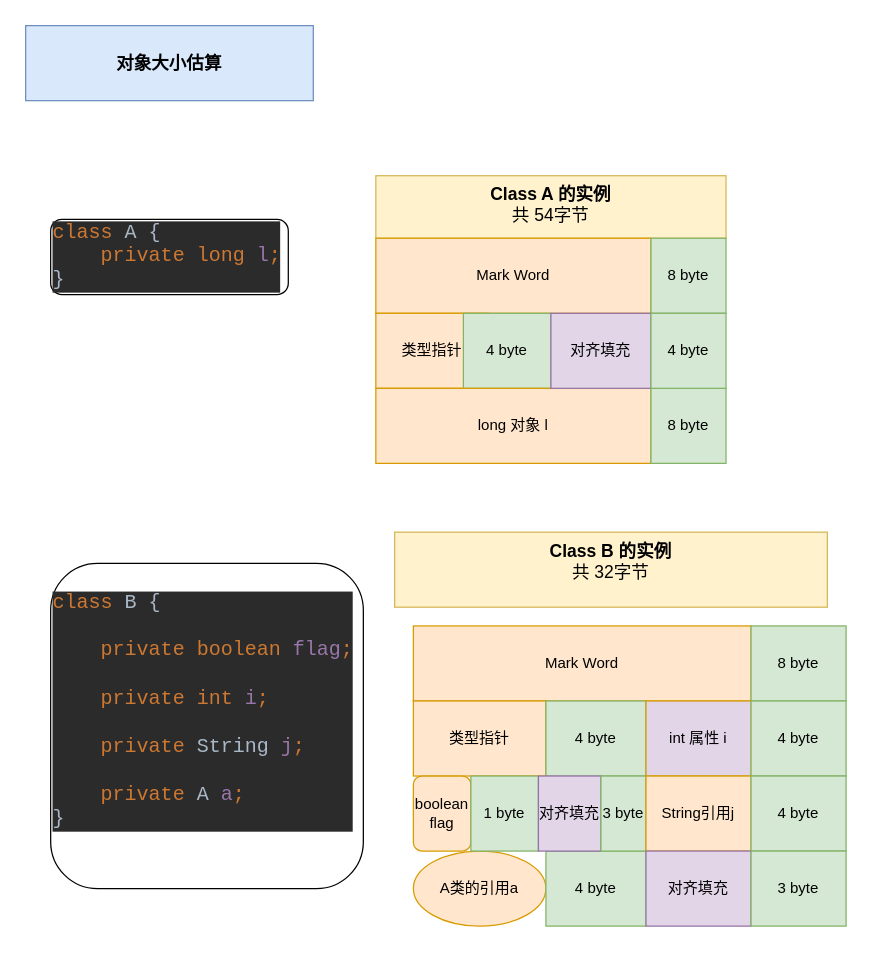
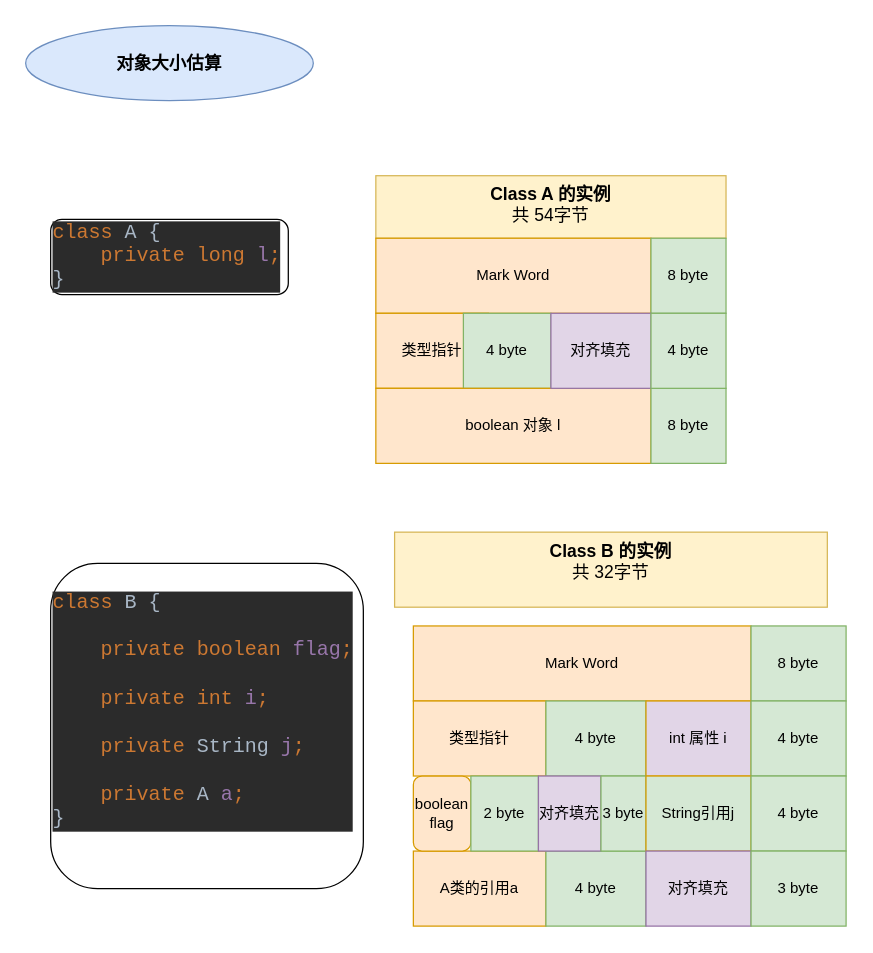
  <mxCell id="0" />
  <mxCell id="1" parent="0" />
  <mxCell id="2" value="&lt;font style=&quot;font-size: 14px&quot;&gt;&lt;b&gt;Class A 的实例&lt;/b&gt;&lt;br&gt;共 54字节&lt;/font&gt;" style="rounded=0;whiteSpace=wrap;html=1;verticalAlign=top;fillColor=#fff2cc;strokeColor=#d6b656;" vertex="1" parent="1"><mxGeometry x="300" y="140" width="280" height="50" as="geometry" /></mxCell>
  <mxCell id="3" value="Mark Word" style="rounded=0;whiteSpace=wrap;html=1;fillColor=#ffe6cc;strokeColor=#d79b00;" vertex="1" parent="1"><mxGeometry x="300" y="190" width="220" height="60" as="geometry" /></mxCell>
  <mxCell id="4" value="8 byte" style="rounded=0;whiteSpace=wrap;html=1;fillColor=#d5e8d4;strokeColor=#82b366;" vertex="1" parent="1"><mxGeometry x="520" y="190" width="60" height="60" as="geometry" /></mxCell>
  <mxCell id="5" value="类型指针" style="rounded=0;whiteSpace=wrap;html=1;fillColor=#ffe6cc;strokeColor=#d79b00;" vertex="1" parent="1"><mxGeometry x="300" y="250" width="90" height="60" as="geometry" /></mxCell>
  <mxCell id="6" value="4 byte" style="rounded=0;whiteSpace=wrap;html=1;fillColor=#d5e8d4;strokeColor=#82b366;" vertex="1" parent="1"><mxGeometry x="370" y="250" width="70" height="60" as="geometry" /></mxCell>
- <mxCell id="7" value="long 对象 l" style="rounded=0;whiteSpace=wrap;html=1;fillColor=#ffe6cc;strokeColor=#d79b00;" vertex="1" parent="1"><mxGeometry x="300" y="310" width="220" height="60" as="geometry" /></mxCell>
+ <mxCell id="7" value="boolean 对象 l" style="rounded=0;whiteSpace=wrap;html=1;fillColor=#ffe6cc;strokeColor=#d79b00;" vertex="1" parent="1"><mxGeometry x="300" y="310" width="220" height="60" as="geometry" /></mxCell>
  <mxCell id="8" value="8 byte" style="rounded=0;whiteSpace=wrap;html=1;fillColor=#d5e8d4;strokeColor=#82b366;" vertex="1" parent="1"><mxGeometry x="520" y="310" width="60" height="60" as="geometry" /></mxCell>
- <mxCell id="9" value="&lt;b&gt;&lt;font style=&quot;font-size: 14px&quot;&gt;对象大小估算&lt;/font&gt;&lt;/b&gt;" style="rounded=0;whiteSpace=wrap;html=1;fillColor=#dae8fc;strokeColor=#6c8ebf;" vertex="1" parent="1"><mxGeometry x="20" y="20" width="230" height="60" as="geometry" /></mxCell>
+ <mxCell id="9" value="&lt;b&gt;&lt;font style=&quot;font-size: 14px&quot;&gt;对象大小估算&lt;/font&gt;&lt;/b&gt;" style="ellipse;whiteSpace=wrap;html=1;fillColor=#dae8fc;strokeColor=#6c8ebf;" vertex="1" parent="1"><mxGeometry x="20" y="20" width="230" height="60" as="geometry" /></mxCell>
  <mxCell id="10" value="&lt;pre style=&quot;background-color: #2b2b2b ; color: #a9b7c6 ; font-family: &amp;#34;courier new&amp;#34; ; font-size: 12.0pt&quot;&gt;&lt;pre style=&quot;font-family: &amp;#34;courier new&amp;#34; ; font-size: 12pt&quot;&gt;&lt;span style=&quot;color: #cc7832&quot;&gt;class &lt;/span&gt;A {&lt;br&gt;    &lt;span style=&quot;color: #cc7832&quot;&gt;private long &lt;/span&gt;&lt;span style=&quot;color: #9876aa&quot;&gt;l&lt;/span&gt;&lt;span style=&quot;color: #cc7832&quot;&gt;;&lt;br&gt;&lt;/span&gt;}&lt;/pre&gt;&lt;/pre&gt;" style="rounded=1;whiteSpace=wrap;html=1;align=left;" vertex="1" parent="1"><mxGeometry x="40" y="175" width="190" height="60" as="geometry" /></mxCell>
  <mxCell id="11" value="对齐填充" style="rounded=0;whiteSpace=wrap;html=1;fillColor=#e1d5e7;strokeColor=#9673a6;" vertex="1" parent="1"><mxGeometry x="440" y="250" width="80" height="60" as="geometry" /></mxCell>
  <mxCell id="12" value="4 byte" style="rounded=0;whiteSpace=wrap;html=1;fillColor=#d5e8d4;strokeColor=#82b366;" vertex="1" parent="1"><mxGeometry x="520" y="250" width="60" height="60" as="geometry" /></mxCell>
  <mxCell id="13" value="&lt;font style=&quot;font-size: 14px&quot;&gt;&lt;b&gt;Class B 的实例&lt;/b&gt;&lt;br&gt;共 32字节&lt;/font&gt;" style="rounded=0;whiteSpace=wrap;html=1;verticalAlign=top;fillColor=#fff2cc;strokeColor=#d6b656;" vertex="1" parent="1"><mxGeometry x="315" y="425" width="346" height="60" as="geometry" /></mxCell>
  <mxCell id="14" value="Mark Word" style="rounded=0;whiteSpace=wrap;html=1;fillColor=#ffe6cc;strokeColor=#d79b00;" vertex="1" parent="1"><mxGeometry x="330" y="500" width="270" height="60" as="geometry" /></mxCell>
  <mxCell id="15" value="8 byte" style="rounded=0;whiteSpace=wrap;html=1;fillColor=#d5e8d4;strokeColor=#82b366;" vertex="1" parent="1"><mxGeometry x="600" y="500" width="76" height="60" as="geometry" /></mxCell>
  <mxCell id="16" value="类型指针" style="rounded=0;whiteSpace=wrap;html=1;fillColor=#ffe6cc;strokeColor=#d79b00;" vertex="1" parent="1"><mxGeometry x="330" y="560" width="106" height="60" as="geometry" /></mxCell>
  <mxCell id="17" value="4 byte" style="rounded=0;whiteSpace=wrap;html=1;fillColor=#d5e8d4;strokeColor=#82b366;" vertex="1" parent="1"><mxGeometry x="436" y="560" width="80" height="60" as="geometry" /></mxCell>
- <mxCell id="18" value="A类的引用a" style="ellipse;whiteSpace=wrap;html=1;fillColor=#ffe6cc;strokeColor=#d79b00;" vertex="1" parent="1"><mxGeometry x="330" y="680" width="106" height="60" as="geometry" /></mxCell>
+ <mxCell id="18" value="A类的引用a" style="rounded=0;whiteSpace=wrap;html=1;fillColor=#ffe6cc;strokeColor=#d79b00;" vertex="1" parent="1"><mxGeometry x="330" y="680" width="106" height="60" as="geometry" /></mxCell>
  <mxCell id="19" value="4 byte" style="rounded=0;whiteSpace=wrap;html=1;fillColor=#d5e8d4;strokeColor=#82b366;" vertex="1" parent="1"><mxGeometry x="436" y="680" width="80" height="60" as="geometry" /></mxCell>
  <mxCell id="20" value="&lt;pre style=&quot;background-color: #2b2b2b ; color: #a9b7c6 ; font-family: &amp;#34;courier new&amp;#34; ; font-size: 12.0pt&quot;&gt;&lt;pre style=&quot;font-family: &amp;#34;courier new&amp;#34; ; font-size: 12pt&quot;&gt;&lt;pre style=&quot;font-family: &amp;#34;courier new&amp;#34; ; font-size: 12pt&quot;&gt;&lt;span style=&quot;color: #cc7832&quot;&gt;class &lt;/span&gt;B {&lt;br&gt;&lt;span style=&quot;color: #629755 ; font-style: italic&quot;&gt;&lt;br&gt;&lt;/span&gt;&lt;span style=&quot;color: #629755 ; font-style: italic&quot;&gt;    &lt;/span&gt;&lt;span style=&quot;color: #cc7832&quot;&gt;private boolean &lt;/span&gt;&lt;span style=&quot;color: #9876aa&quot;&gt;flag&lt;/span&gt;&lt;span style=&quot;color: #cc7832&quot;&gt;;&lt;br&gt;&lt;/span&gt;&lt;span style=&quot;color: #cc7832&quot;&gt;    &lt;/span&gt;&lt;span style=&quot;color: #629755 ; font-style: italic&quot;&gt;&lt;br&gt;&lt;/span&gt;&lt;span style=&quot;color: #629755 ; font-style: italic&quot;&gt;    &lt;/span&gt;&lt;span style=&quot;color: #cc7832&quot;&gt;private int &lt;/span&gt;&lt;span style=&quot;color: #9876aa&quot;&gt;i&lt;/span&gt;&lt;span style=&quot;color: #cc7832&quot;&gt;;&lt;br&gt;&lt;/span&gt;&lt;span style=&quot;color: #cc7832&quot;&gt;    &lt;/span&gt;&lt;span style=&quot;color: #629755 ; font-style: italic&quot;&gt;&lt;br&gt;&lt;/span&gt;&lt;span style=&quot;color: #629755 ; font-style: italic&quot;&gt;    &lt;/span&gt;&lt;span style=&quot;color: #cc7832&quot;&gt;private &lt;/span&gt;String &lt;span style=&quot;color: #9876aa&quot;&gt;j&lt;/span&gt;&lt;span style=&quot;color: #cc7832&quot;&gt;;&lt;br&gt;&lt;/span&gt;&lt;span style=&quot;color: #cc7832&quot;&gt;    &lt;/span&gt;&lt;span style=&quot;color: #629755 ; font-style: italic&quot;&gt;&lt;br&gt;&lt;/span&gt;&lt;span style=&quot;color: #629755 ; font-style: italic&quot;&gt;    &lt;/span&gt;&lt;span style=&quot;color: #cc7832&quot;&gt;private &lt;/span&gt;A &lt;span style=&quot;color: #9876aa&quot;&gt;a&lt;/span&gt;&lt;span style=&quot;color: #cc7832&quot;&gt;;&lt;br&gt;&lt;/span&gt;}&lt;/pre&gt;&lt;/pre&gt;&lt;/pre&gt;" style="rounded=1;whiteSpace=wrap;html=1;align=left;verticalAlign=top;" vertex="1" parent="1"><mxGeometry x="40" y="450" width="250" height="260" as="geometry" /></mxCell>
  <mxCell id="21" value="int 属性 i" style="rounded=0;whiteSpace=wrap;html=1;fillColor=#e1d5e7;strokeColor=#d79b00;" vertex="1" parent="1"><mxGeometry x="516" y="560" width="84" height="60" as="geometry" /></mxCell>
  <mxCell id="22" value="4 byte" style="rounded=0;whiteSpace=wrap;html=1;fillColor=#d5e8d4;strokeColor=#82b366;" vertex="1" parent="1"><mxGeometry x="600" y="560" width="76" height="60" as="geometry" /></mxCell>
  <mxCell id="23" value="boolean&lt;br&gt;flag" style="whiteSpace=wrap;html=1;fillColor=#ffe6cc;strokeColor=#d79b00;rounded=1;" vertex="1" parent="1"><mxGeometry x="330" y="620" width="46" height="60" as="geometry" /></mxCell>
- <mxCell id="24" value="1 byte" style="rounded=0;whiteSpace=wrap;html=1;fillColor=#d5e8d4;strokeColor=#82b366;" vertex="1" parent="1"><mxGeometry x="376" y="620" width="54" height="60" as="geometry" /></mxCell>
+ <mxCell id="24" value="2 byte" style="rounded=0;whiteSpace=wrap;html=1;fillColor=#d5e8d4;strokeColor=#82b366;" vertex="1" parent="1"><mxGeometry x="376" y="620" width="54" height="60" as="geometry" /></mxCell>
  <mxCell id="25" value="对齐填充" style="rounded=0;whiteSpace=wrap;html=1;fillColor=#e1d5e7;strokeColor=#9673a6;" vertex="1" parent="1"><mxGeometry x="430" y="620" width="50" height="60" as="geometry" /></mxCell>
  <mxCell id="26" value="3 byte" style="rounded=0;whiteSpace=wrap;html=1;fillColor=#d5e8d4;strokeColor=#82b366;" vertex="1" parent="1"><mxGeometry x="480" y="620" width="36" height="60" as="geometry" /></mxCell>
- <mxCell id="27" value="String引用j" style="rounded=0;whiteSpace=wrap;html=1;fillColor=#ffe6cc;strokeColor=#d79b00;" vertex="1" parent="1"><mxGeometry x="516" y="620" width="84" height="60" as="geometry" /></mxCell>
+ <mxCell id="27" value="String引用j" style="rounded=0;whiteSpace=wrap;html=1;fillColor=#d5e8d4;strokeColor=#d79b00;" vertex="1" parent="1"><mxGeometry x="516" y="620" width="84" height="60" as="geometry" /></mxCell>
  <mxCell id="28" value="4 byte" style="rounded=0;whiteSpace=wrap;html=1;fillColor=#d5e8d4;strokeColor=#82b366;" vertex="1" parent="1"><mxGeometry x="600" y="620" width="76" height="60" as="geometry" /></mxCell>
  <mxCell id="29" value="对齐填充" style="rounded=0;whiteSpace=wrap;html=1;fillColor=#e1d5e7;strokeColor=#9673a6;" vertex="1" parent="1"><mxGeometry x="516" y="680" width="84" height="60" as="geometry" /></mxCell>
  <mxCell id="30" value="3 byte" style="rounded=0;whiteSpace=wrap;html=1;fillColor=#d5e8d4;strokeColor=#82b366;" vertex="1" parent="1"><mxGeometry x="600" y="680" width="76" height="60" as="geometry" /></mxCell>
